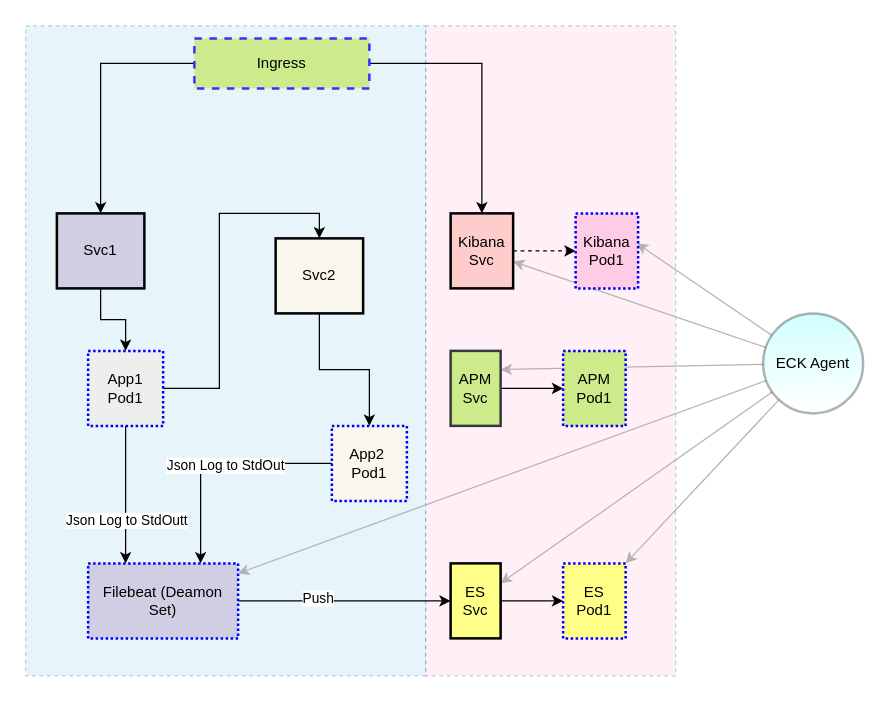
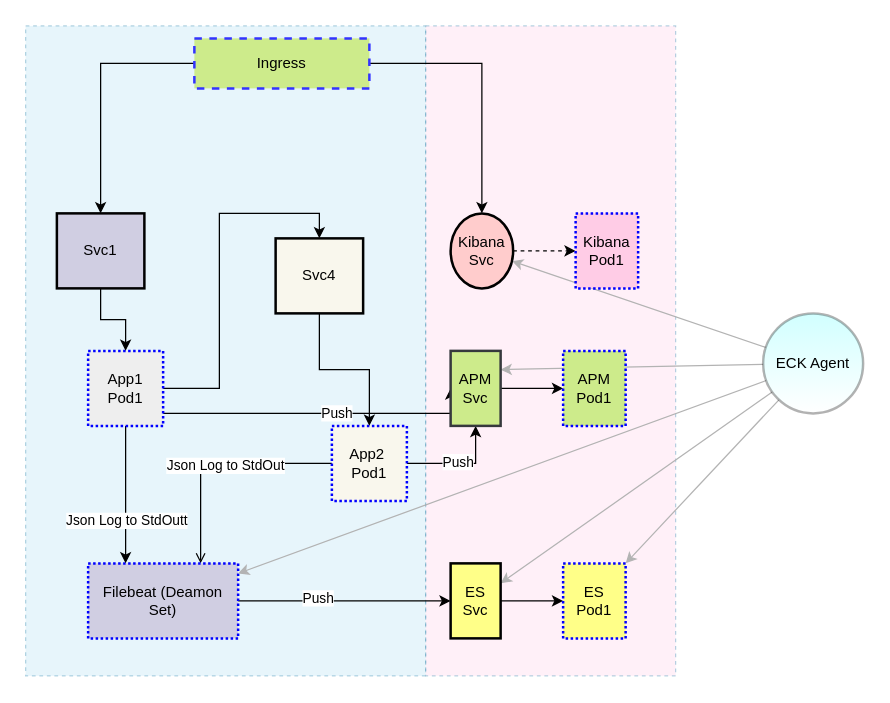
  <mxCell id="0" />
  <mxCell id="1" parent="0" />
  <mxCell id="2" value="" style="rounded=0;whiteSpace=wrap;html=1;dashed=1;strokeColor=#10739e;opacity=30;fillColor=#FFCCE6;" vertex="1" parent="1"><mxGeometry x="340" y="20" width="200" height="520" as="geometry" /></mxCell>
  <mxCell id="3" value="" style="rounded=0;whiteSpace=wrap;html=1;dashed=1;fillColor=#b1ddf0;strokeColor=#10739e;opacity=30;" vertex="1" parent="1"><mxGeometry x="20" y="20" width="320" height="520" as="geometry" /></mxCell>
- <mxCell id="4" style="edgeStyle=orthogonalEdgeStyle;rounded=0;orthogonalLoop=1;jettySize=auto;html=1;entryX=0.75;entryY=0;entryDx=0;entryDy=0;" edge="1" parent="1" source="8" target="11"><mxGeometry relative="1" as="geometry" /></mxCell>
+ <mxCell id="4" style="edgeStyle=orthogonalEdgeStyle;rounded=0;orthogonalLoop=1;jettySize=auto;html=1;entryX=0.75;entryY=0;entryDx=0;entryDy=0;endArrow=open;" edge="1" parent="1" source="8" target="11"><mxGeometry relative="1" as="geometry" /></mxCell>
  <mxCell id="5" value="Json Log to StdOut" style="edgeLabel;html=1;align=center;verticalAlign=middle;resizable=0;points=[];" vertex="1" connectable="0" parent="4"><mxGeometry x="-0.071" y="1" relative="1" as="geometry"><mxPoint as="offset" /></mxGeometry></mxCell>
+ <mxCell id="6" style="edgeStyle=orthogonalEdgeStyle;rounded=0;orthogonalLoop=1;jettySize=auto;html=1;entryX=0.5;entryY=1;entryDx=0;entryDy=0;" edge="1" parent="1" source="8" target="40"><mxGeometry relative="1" as="geometry" /></mxCell>
+ <mxCell id="7" value="Push" style="edgeLabel;html=1;align=center;verticalAlign=middle;resizable=0;points=[];" vertex="1" connectable="0" parent="6"><mxGeometry x="-0.054" y="2" relative="1" as="geometry"><mxPoint as="offset" /></mxGeometry></mxCell>
  <mxCell id="8" value="App2&amp;nbsp;&lt;br&gt;Pod1" style="rounded=0;whiteSpace=wrap;html=1;fillColor=#f9f7ed;strokeColor=#0000FF;dashed=1;strokeWidth=2;dashPattern=1 1;" vertex="1" parent="1"><mxGeometry x="265" y="340" width="60" height="60" as="geometry" /></mxCell>
  <mxCell id="9" style="edgeStyle=orthogonalEdgeStyle;rounded=0;orthogonalLoop=1;jettySize=auto;html=1;exitX=1;exitY=0.5;exitDx=0;exitDy=0;entryX=0;entryY=0.5;entryDx=0;entryDy=0;" edge="1" parent="1" source="11" target="39"><mxGeometry relative="1" as="geometry" /></mxCell>
  <mxCell id="10" value="Push" style="edgeLabel;html=1;align=center;verticalAlign=middle;resizable=0;points=[];" vertex="1" connectable="0" parent="9"><mxGeometry x="-0.259" y="3" relative="1" as="geometry"><mxPoint as="offset" /></mxGeometry></mxCell>
  <mxCell id="11" value="Filebeat (Deamon Set)" style="rounded=0;whiteSpace=wrap;html=1;dashed=1;fillColor=#d0cee2;strokeColor=#0000FF;strokeWidth=2;dashPattern=1 1;" vertex="1" parent="1"><mxGeometry x="70" y="450" width="120" height="60" as="geometry" /></mxCell>
  <mxCell id="12" style="edgeStyle=orthogonalEdgeStyle;rounded=0;orthogonalLoop=1;jettySize=auto;html=1;entryX=0.25;entryY=0;entryDx=0;entryDy=0;exitX=0.5;exitY=1;exitDx=0;exitDy=0;" edge="1" parent="1" source="17" target="11"><mxGeometry relative="1" as="geometry"><mxPoint x="224" y="300" as="sourcePoint" /><mxPoint x="224" y="390" as="targetPoint" /></mxGeometry></mxCell>
  <mxCell id="13" value="Json Log to StdOutt" style="edgeLabel;html=1;align=center;verticalAlign=middle;resizable=0;points=[];" vertex="1" connectable="0" parent="12"><mxGeometry x="0.371" relative="1" as="geometry"><mxPoint as="offset" /></mxGeometry></mxCell>
+ <mxCell id="14" style="edgeStyle=orthogonalEdgeStyle;rounded=0;orthogonalLoop=1;jettySize=auto;html=1;entryX=0;entryY=0.5;entryDx=0;entryDy=0;" edge="1" parent="1" source="17" target="40"><mxGeometry relative="1" as="geometry"><Array as="points"><mxPoint x="360" y="330" /></Array></mxGeometry></mxCell>
+ <mxCell id="15" value="Push" style="edgeLabel;html=1;align=center;verticalAlign=middle;resizable=0;points=[];" vertex="1" connectable="0" parent="14"><mxGeometry x="0.104" y="1" relative="1" as="geometry"><mxPoint as="offset" /></mxGeometry></mxCell>
  <mxCell id="16" style="edgeStyle=orthogonalEdgeStyle;rounded=0;orthogonalLoop=1;jettySize=auto;html=1;entryX=0.5;entryY=0;entryDx=0;entryDy=0;" edge="1" parent="1" source="17" target="21"><mxGeometry relative="1" as="geometry" /></mxCell>
  <mxCell id="17" value="App1&lt;br&gt;Pod1" style="rounded=0;whiteSpace=wrap;html=1;fillColor=#eeeeee;strokeColor=#0000FF;dashed=1;strokeWidth=2;dashPattern=1 1;" vertex="1" parent="1"><mxGeometry x="70" y="280" width="60" height="60" as="geometry" /></mxCell>
  <mxCell id="18" style="edgeStyle=orthogonalEdgeStyle;rounded=0;orthogonalLoop=1;jettySize=auto;html=1;" edge="1" parent="1" source="19" target="17"><mxGeometry relative="1" as="geometry" /></mxCell>
  <mxCell id="19" value="Svc1" style="rounded=0;whiteSpace=wrap;html=1;fillColor=#d0cee2;strokeWidth=2;" vertex="1" parent="1"><mxGeometry x="45" y="170" width="70" height="60" as="geometry" /></mxCell>
  <mxCell id="20" style="edgeStyle=orthogonalEdgeStyle;rounded=0;orthogonalLoop=1;jettySize=auto;html=1;" edge="1" parent="1" source="21" target="8"><mxGeometry relative="1" as="geometry" /></mxCell>
- <mxCell id="21" value="Svc2" style="rounded=0;whiteSpace=wrap;html=1;fillColor=#f9f7ed;strokeWidth=2;" vertex="1" parent="1"><mxGeometry x="220" y="190" width="70" height="60" as="geometry" /></mxCell>
+ <mxCell id="21" value="Svc4" style="rounded=0;whiteSpace=wrap;html=1;fillColor=#f9f7ed;strokeWidth=2;" vertex="1" parent="1"><mxGeometry x="220" y="190" width="70" height="60" as="geometry" /></mxCell>
  <mxCell id="22" style="edgeStyle=orthogonalEdgeStyle;rounded=0;orthogonalLoop=1;jettySize=auto;html=1;entryX=0.5;entryY=0;entryDx=0;entryDy=0;" edge="1" parent="1" source="24" target="19"><mxGeometry relative="1" as="geometry" /></mxCell>
  <mxCell id="23" style="edgeStyle=orthogonalEdgeStyle;rounded=0;orthogonalLoop=1;jettySize=auto;html=1;" edge="1" parent="1" source="24" target="38"><mxGeometry relative="1" as="geometry" /></mxCell>
  <mxCell id="24" value="Ingress" style="rounded=0;whiteSpace=wrap;html=1;dashed=1;fillColor=#cdeb8b;strokeColor=#3333FF;strokeWidth=2;" vertex="1" parent="1"><mxGeometry x="155" y="30" width="140" height="40" as="geometry" /></mxCell>
  <mxCell id="25" style="edgeStyle=orthogonalEdgeStyle;rounded=0;orthogonalLoop=1;jettySize=auto;html=1;entryX=0;entryY=0.5;entryDx=0;entryDy=0;dashed=1;" edge="1" parent="1" source="38" target="37"><mxGeometry relative="1" as="geometry" /></mxCell>
  <mxCell id="26" style="edgeStyle=orthogonalEdgeStyle;rounded=0;orthogonalLoop=1;jettySize=auto;html=1;entryX=0;entryY=0.5;entryDx=0;entryDy=0;" edge="1" parent="1" source="39" target="35"><mxGeometry relative="1" as="geometry" /></mxCell>
  <mxCell id="27" style="edgeStyle=orthogonalEdgeStyle;rounded=0;orthogonalLoop=1;jettySize=auto;html=1;entryX=0;entryY=0.5;entryDx=0;entryDy=0;" edge="1" parent="1" source="40" target="36"><mxGeometry relative="1" as="geometry" /></mxCell>
  <mxCell id="28" style="edgeStyle=none;rounded=0;orthogonalLoop=1;jettySize=auto;html=1;strokeColor=#B3B3B3;" edge="1" parent="1" source="34" target="38"><mxGeometry relative="1" as="geometry" /></mxCell>
- <mxCell id="29" style="edgeStyle=none;rounded=0;orthogonalLoop=1;jettySize=auto;html=1;entryX=0.98;entryY=0.4;entryDx=0;entryDy=0;entryPerimeter=0;strokeColor=#B3B3B3;" edge="1" parent="1" source="34" target="37"><mxGeometry relative="1" as="geometry" /></mxCell>
  <mxCell id="30" style="edgeStyle=none;rounded=0;orthogonalLoop=1;jettySize=auto;html=1;entryX=1;entryY=0.25;entryDx=0;entryDy=0;strokeColor=#B3B3B3;" edge="1" parent="1" source="34" target="40"><mxGeometry relative="1" as="geometry" /></mxCell>
  <mxCell id="31" style="edgeStyle=none;rounded=0;orthogonalLoop=1;jettySize=auto;html=1;strokeColor=#B3B3B3;" edge="1" parent="1" source="34" target="39"><mxGeometry relative="1" as="geometry" /></mxCell>
  <mxCell id="32" style="edgeStyle=none;rounded=0;orthogonalLoop=1;jettySize=auto;html=1;strokeColor=#B3B3B3;" edge="1" parent="1" source="34" target="11"><mxGeometry relative="1" as="geometry" /></mxCell>
  <mxCell id="33" style="edgeStyle=none;rounded=0;orthogonalLoop=1;jettySize=auto;html=1;entryX=1;entryY=0;entryDx=0;entryDy=0;strokeColor=#B3B3B3;" edge="1" parent="1" source="34" target="35"><mxGeometry relative="1" as="geometry" /></mxCell>
  <mxCell id="34" value="ECK Agent" style="ellipse;whiteSpace=wrap;html=1;aspect=fixed;strokeColor=#000000;strokeWidth=2;gradientColor=#ffffff;opacity=30;fillColor=#66FFFF;" vertex="1" parent="1"><mxGeometry x="610" y="250" width="80" height="80" as="geometry" /></mxCell>
  <mxCell id="35" value="ES&lt;br&gt;Pod1" style="rounded=0;whiteSpace=wrap;html=1;fillColor=#ffff88;strokeColor=#0000FF;dashed=1;strokeWidth=2;dashPattern=1 1;" vertex="1" parent="1"><mxGeometry x="450" y="450" width="50" height="60" as="geometry" /></mxCell>
  <mxCell id="36" value="APM&lt;br&gt;Pod1" style="rounded=0;whiteSpace=wrap;html=1;fillColor=#cdeb8b;strokeColor=#0000FF;dashed=1;strokeWidth=2;dashPattern=1 1;" vertex="1" parent="1"><mxGeometry x="450" y="280" width="50" height="60" as="geometry" /></mxCell>
  <mxCell id="37" value="Kibana&lt;br&gt;Pod1" style="rounded=0;whiteSpace=wrap;html=1;fillColor=#ffcce6;strokeColor=#0000FF;dashed=1;strokeWidth=2;dashPattern=1 1;" vertex="1" parent="1"><mxGeometry x="460" y="170" width="50" height="60" as="geometry" /></mxCell>
- <mxCell id="38" value="Kibana&lt;br&gt;Svc" style="rounded=0;whiteSpace=wrap;html=1;fillColor=#ffcccc;strokeWidth=2;" vertex="1" parent="1"><mxGeometry x="360" y="170" width="50" height="60" as="geometry" /></mxCell>
+ <mxCell id="38" value="Kibana&lt;br&gt;Svc" style="ellipse;whiteSpace=wrap;html=1;fillColor=#ffcccc;strokeWidth=2;" vertex="1" parent="1"><mxGeometry x="360" y="170" width="50" height="60" as="geometry" /></mxCell>
  <mxCell id="39" value="ES Svc" style="rounded=0;whiteSpace=wrap;html=1;fillColor=#ffff88;strokeWidth=2;" vertex="1" parent="1"><mxGeometry x="360" y="450" width="40" height="60" as="geometry" /></mxCell>
  <mxCell id="40" value="APM&lt;br&gt;Svc" style="rounded=0;whiteSpace=wrap;html=1;fillColor=#cdeb8b;strokeWidth=2;strokeColor=#36393d;" vertex="1" parent="1"><mxGeometry x="360" y="280" width="40" height="60" as="geometry" /></mxCell>
